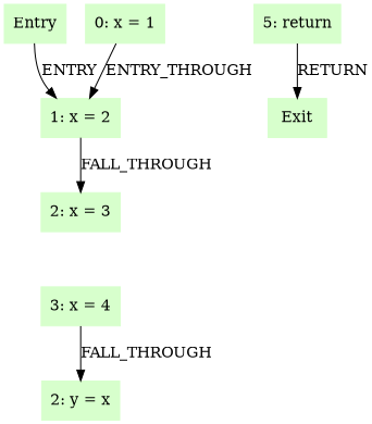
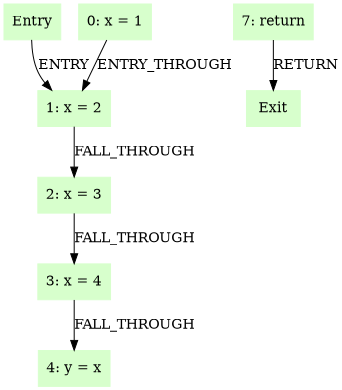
  digraph {
    node [color=".3 .2 1.0" shape=box style=filled]
    Entry
    "1: x = 2"
    "0: x = 1"
    "2: x = 3"
    "3: x = 4"
-   "4: y = x" [label="2: y = x"]
-   "5: return"
+   "4: y = x"
+   "5: return" [label="7: return"]
    Exit
    Entry -> "1: x = 2" [label=ENTRY]
    "1: x = 2" -> "2: x = 3" [label=FALL_THROUGH]
    "0: x = 1" -> "1: x = 2" [label=ENTRY_THROUGH]
+   "2: x = 3" -> "3: x = 4" [label=FALL_THROUGH]
    "3: x = 4" -> "4: y = x" [label=FALL_THROUGH]
    "5: return" -> Exit [label=RETURN]
  }
